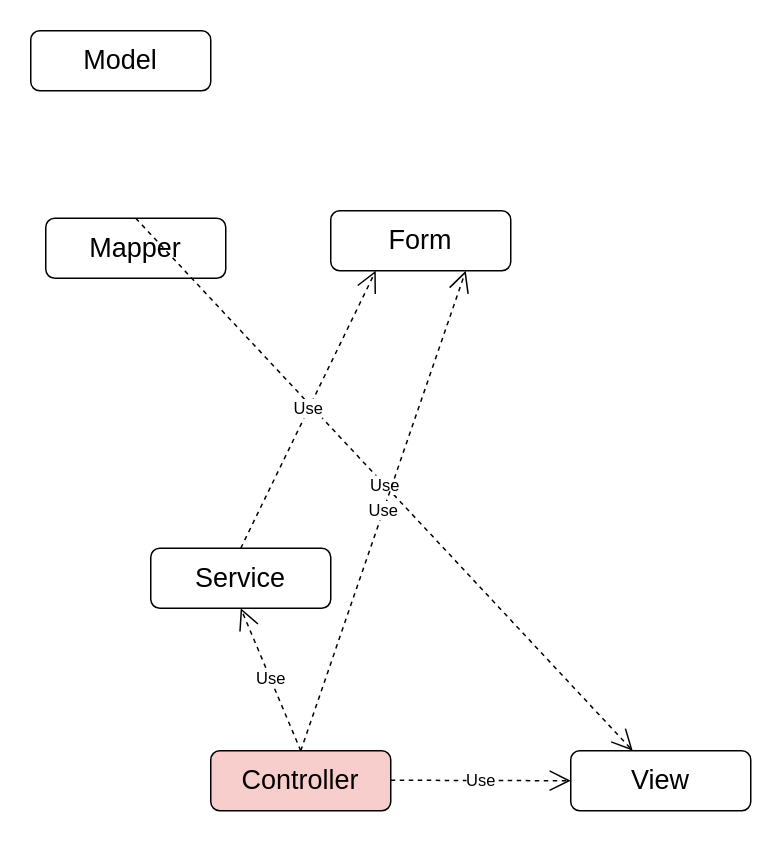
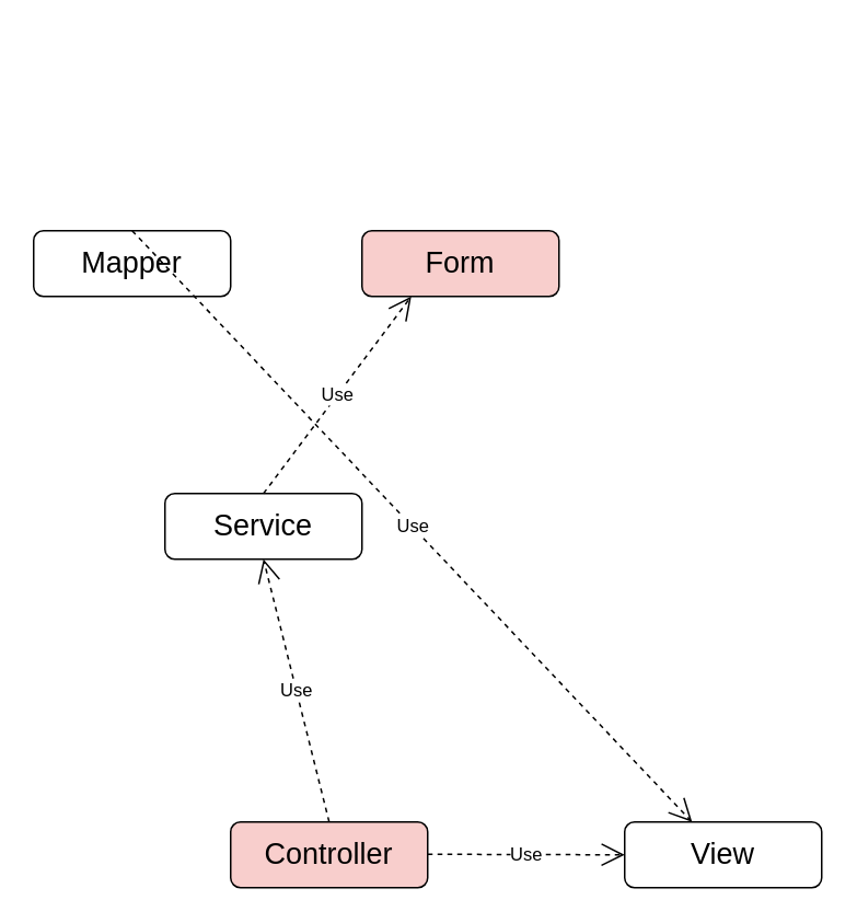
  <mxCell id="0" />
  <mxCell id="1" parent="0" />
- <mxCell id="2" value="&lt;font style=&quot;font-size: 18px&quot;&gt;Model&lt;/font&gt;" style="rounded=1;whiteSpace=wrap;html=1;" vertex="1" parent="1"><mxGeometry x="20" y="20" width="120" height="40" as="geometry" /></mxCell>
- <mxCell id="3" value="&lt;font style=&quot;font-size: 18px&quot;&gt;Mapper&lt;/font&gt;" style="rounded=1;whiteSpace=wrap;html=1;" vertex="1" parent="1"><mxGeometry x="30" y="145" width="120" height="40" as="geometry" /></mxCell>
- <mxCell id="4" value="&lt;font style=&quot;font-size: 18px&quot;&gt;Form&lt;/font&gt;" style="rounded=1;whiteSpace=wrap;html=1;" vertex="1" parent="1"><mxGeometry x="220" y="140" width="120" height="40" as="geometry" /></mxCell>
+ <mxCell id="3" value="&lt;font style=&quot;font-size: 18px&quot;&gt;Mapper&lt;/font&gt;" style="rounded=1;whiteSpace=wrap;html=1;" vertex="1" parent="1"><mxGeometry x="20" y="140" width="120" height="40" as="geometry" /></mxCell>
+ <mxCell id="4" value="&lt;font style=&quot;font-size: 18px&quot;&gt;Form&lt;/font&gt;" style="rounded=1;whiteSpace=wrap;html=1;fillColor=#f8cecc;" vertex="1" parent="1"><mxGeometry x="220" y="140" width="120" height="40" as="geometry" /></mxCell>
  <mxCell id="5" value="Use" style="endArrow=open;endSize=12;dashed=1;html=1;exitX=0.5;exitY=0;exitDx=0;exitDy=0;" edge="1" parent="1" source="3" target="7"><mxGeometry width="160" relative="1" as="geometry"><mxPoint x="50" y="40" as="sourcePoint" /><mxPoint x="210" y="40" as="targetPoint" /></mxGeometry></mxCell>
- <mxCell id="6" value="&lt;font style=&quot;font-size: 18px&quot;&gt;Service&lt;/font&gt;" style="rounded=1;whiteSpace=wrap;html=1;" vertex="1" parent="1"><mxGeometry x="100" y="365" width="120" height="40" as="geometry" /></mxCell>
+ <mxCell id="6" value="&lt;font style=&quot;font-size: 18px&quot;&gt;Service&lt;/font&gt;" style="rounded=1;whiteSpace=wrap;html=1;" vertex="1" parent="1"><mxGeometry x="100" y="300" width="120" height="40" as="geometry" /></mxCell>
  <mxCell id="7" value="&lt;font style=&quot;font-size: 18px&quot;&gt;View&lt;/font&gt;" style="rounded=1;whiteSpace=wrap;html=1;" vertex="1" parent="1"><mxGeometry x="380" y="500" width="120" height="40" as="geometry" /></mxCell>
  <mxCell id="8" value="&lt;font style=&quot;font-size: 18px&quot;&gt;Controller&lt;/font&gt;" style="rounded=1;whiteSpace=wrap;html=1;fillColor=#f8cecc;" vertex="1" parent="1"><mxGeometry x="140" y="500" width="120" height="40" as="geometry" /></mxCell>
  <mxCell id="9" value="Use" style="endArrow=open;endSize=12;dashed=1;html=1;" edge="1" parent="1"><mxGeometry width="160" relative="1" as="geometry"><mxPoint x="260" y="519.66" as="sourcePoint" /><mxPoint x="380" y="520" as="targetPoint" /></mxGeometry></mxCell>
  <mxCell id="10" value="Use" style="endArrow=open;endSize=12;dashed=1;html=1;exitX=0.5;exitY=0;exitDx=0;exitDy=0;entryX=0.5;entryY=1;entryDx=0;entryDy=0;" edge="1" parent="1" source="8" target="6"><mxGeometry width="160" relative="1" as="geometry"><mxPoint x="300" y="330" as="sourcePoint" /><mxPoint x="460" y="330" as="targetPoint" /></mxGeometry></mxCell>
- <mxCell id="11" value="Use" style="endArrow=open;endSize=12;dashed=1;html=1;exitX=0.5;exitY=0;exitDx=0;exitDy=0;entryX=0.75;entryY=1;entryDx=0;entryDy=0;" edge="1" parent="1" source="8" target="4"><mxGeometry width="160" relative="1" as="geometry"><mxPoint x="290" y="350" as="sourcePoint" /><mxPoint x="450" y="350" as="targetPoint" /></mxGeometry></mxCell>
  <mxCell id="12" value="Use" style="endArrow=open;endSize=12;dashed=1;html=1;exitX=0.5;exitY=0;exitDx=0;exitDy=0;entryX=0.25;entryY=1;entryDx=0;entryDy=0;" edge="1" parent="1" source="6" target="4"><mxGeometry width="160" relative="1" as="geometry"><mxPoint x="450" y="270" as="sourcePoint" /><mxPoint x="250" y="260" as="targetPoint" /></mxGeometry></mxCell>
